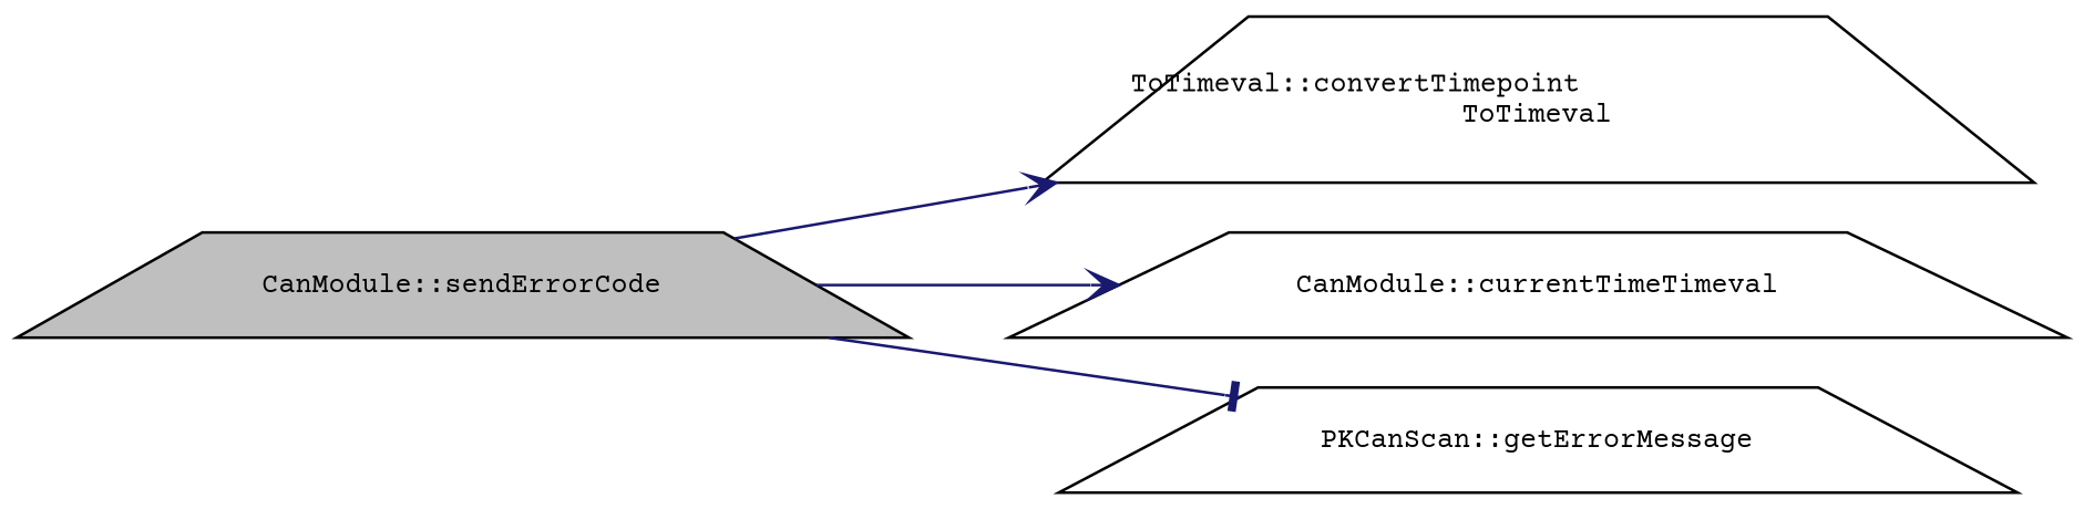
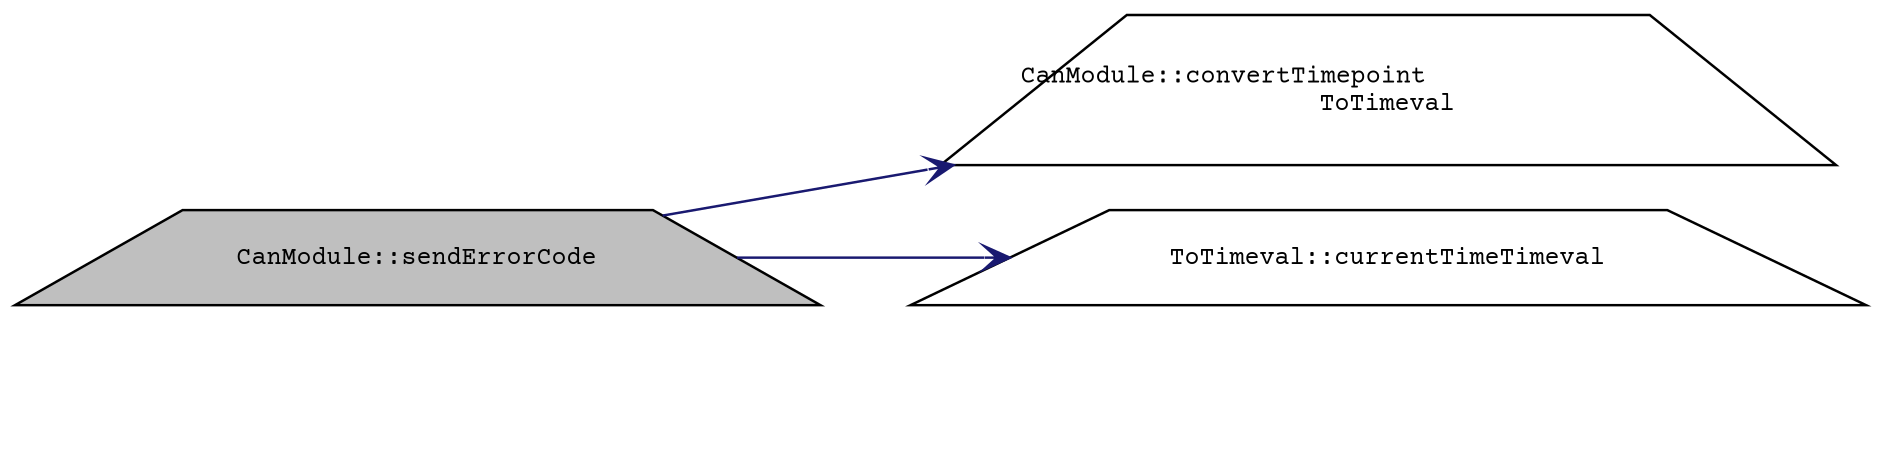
  digraph {
    fontname="Courier Prime"
    rankdir=LR
    node [color=black fillcolor=white fontname="Courier Prime" fontsize=10 shape=trapezium style=filled]
    edge [arrowhead=vee color=midnightblue fontname="Courier Prime" fontsize=10 labelfontname=Helvetica labelfontsize=10 style=solid]
    n1 [fillcolor=grey75 fontcolor=black height=0.2 label="CanModule::sendErrorCode" width=0.4]
-   n2 [height=0.2 label="ToTimeval::convertTimepoint\lToTimeval" width=0.4]
-   n3 [height=0.2 label="CanModule::currentTimeTimeval" width=0.4]
-   n4 [height=0.2 label="PKCanScan::getErrorMessage" width=0.4]
+   n2 [height=0.2 label="CanModule::convertTimepoint\lToTimeval" width=0.4]
+   n3 [height=0.2 label="ToTimeval::currentTimeTimeval" width=0.4]
    n1 -> n2
    n1 -> n3
-   n1 -> n4 [arrowhead=tee]
  }
